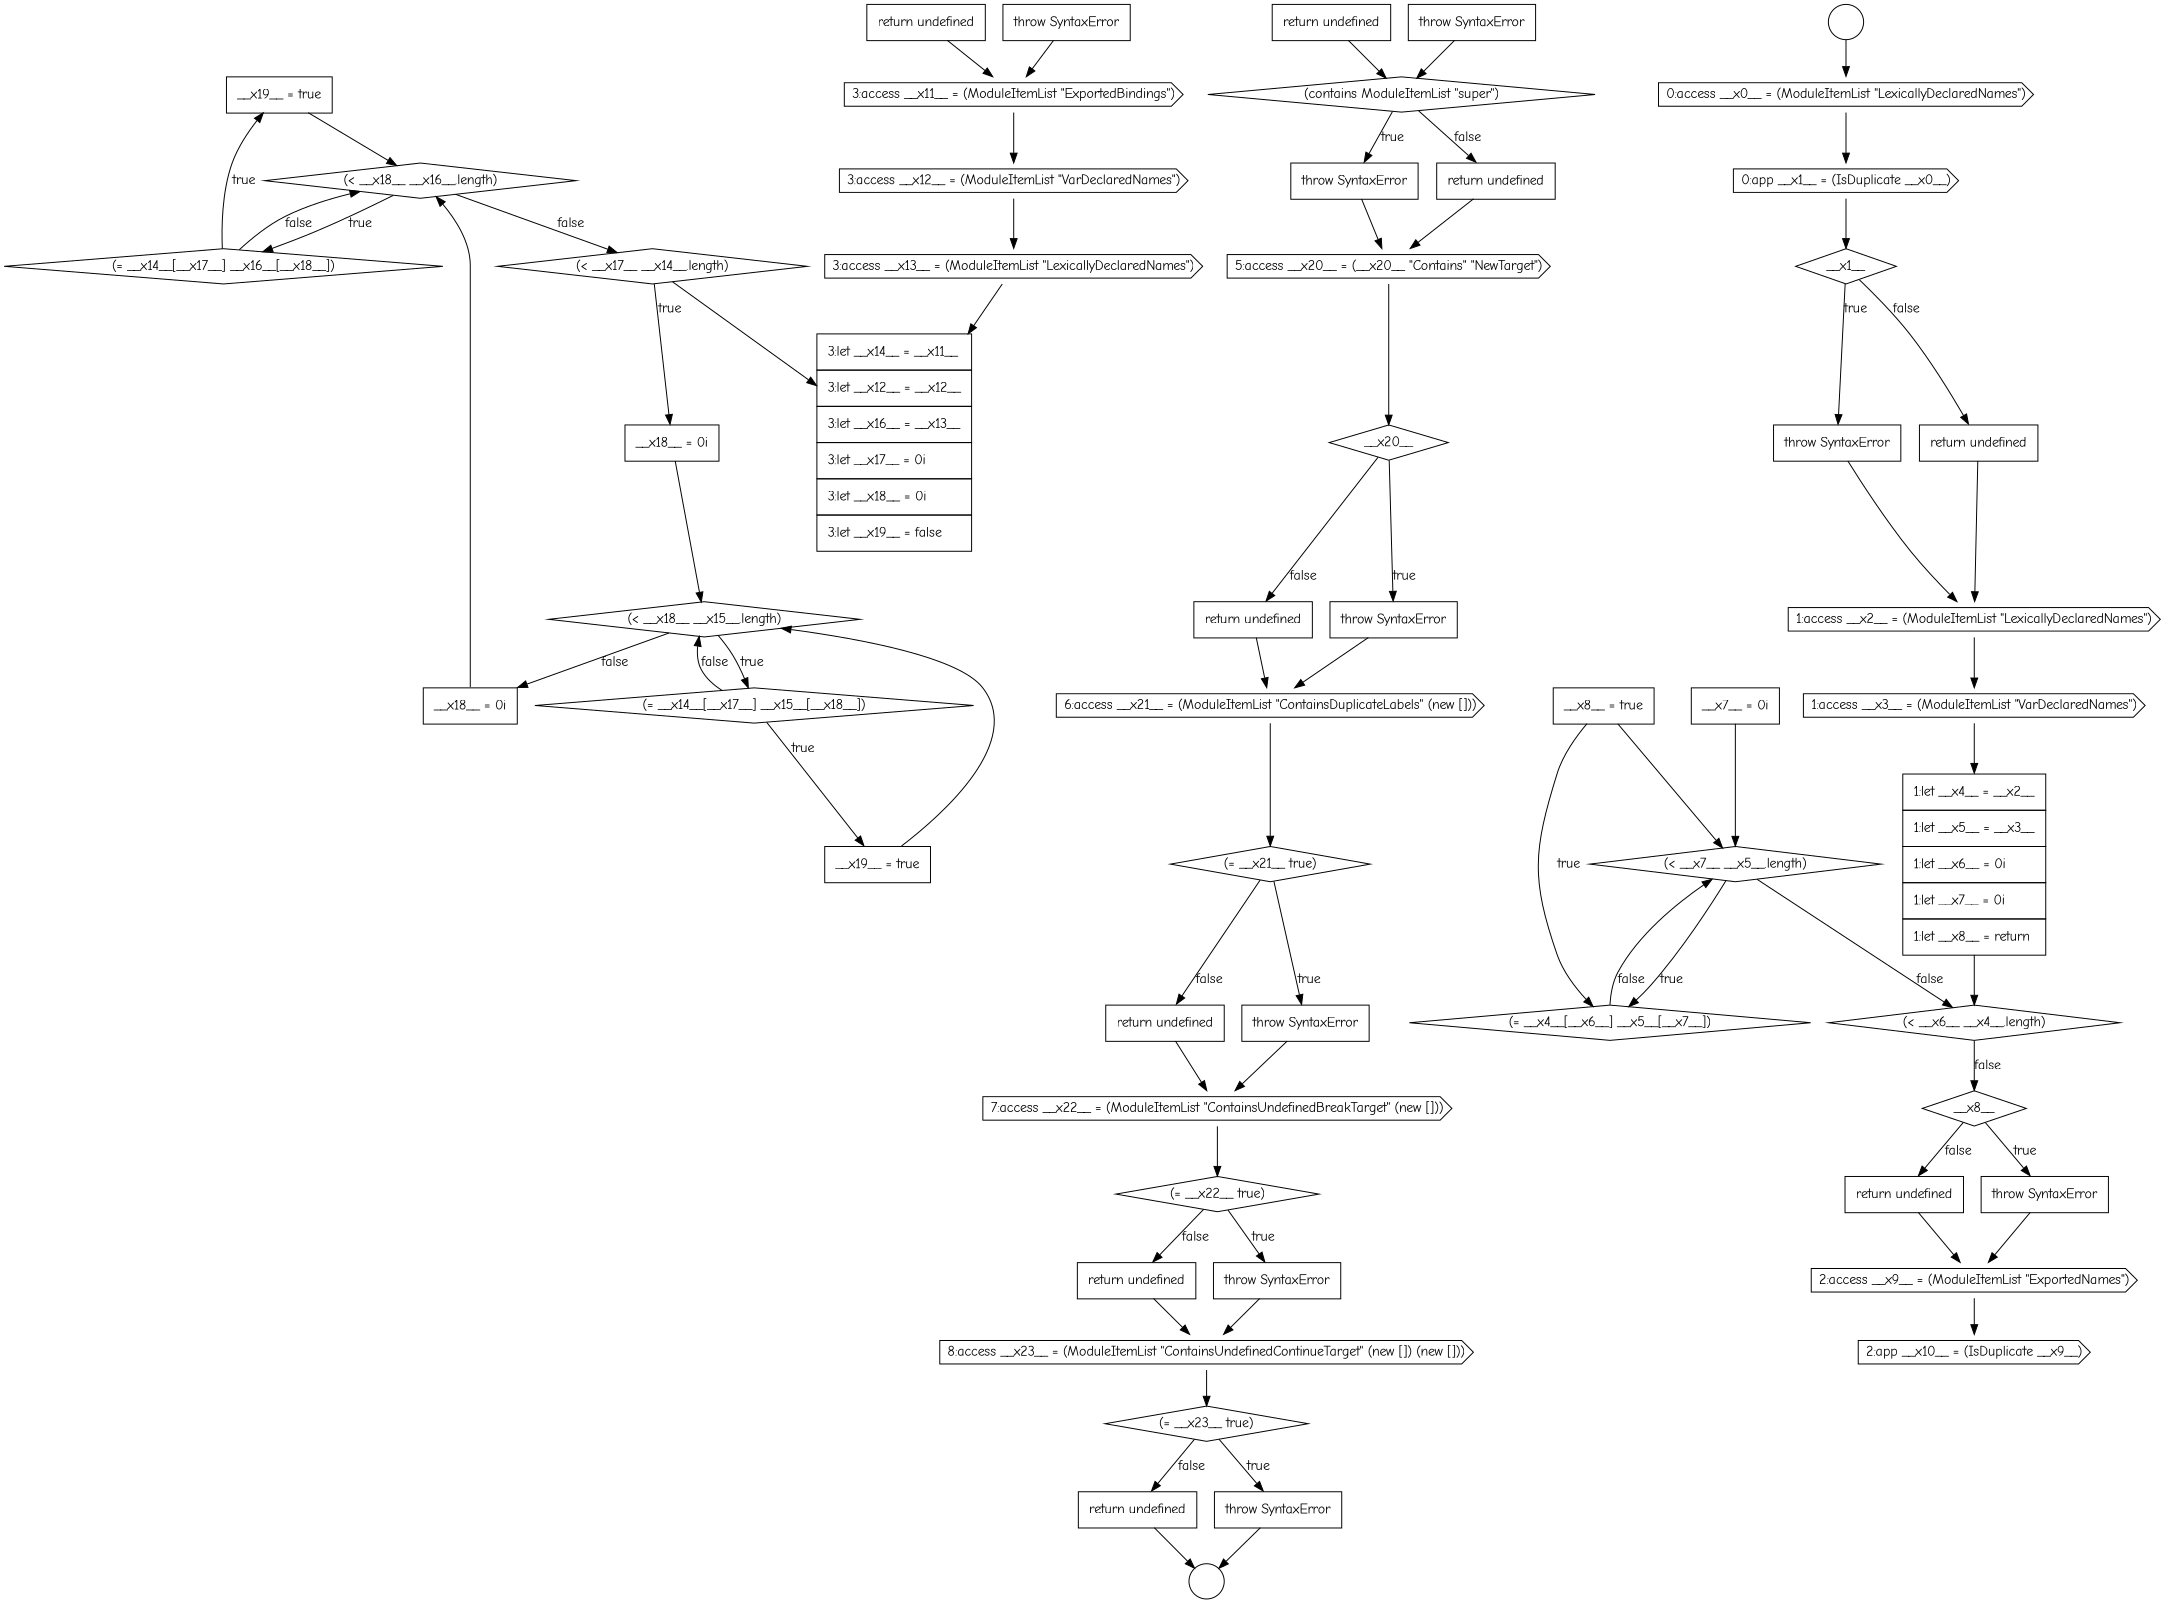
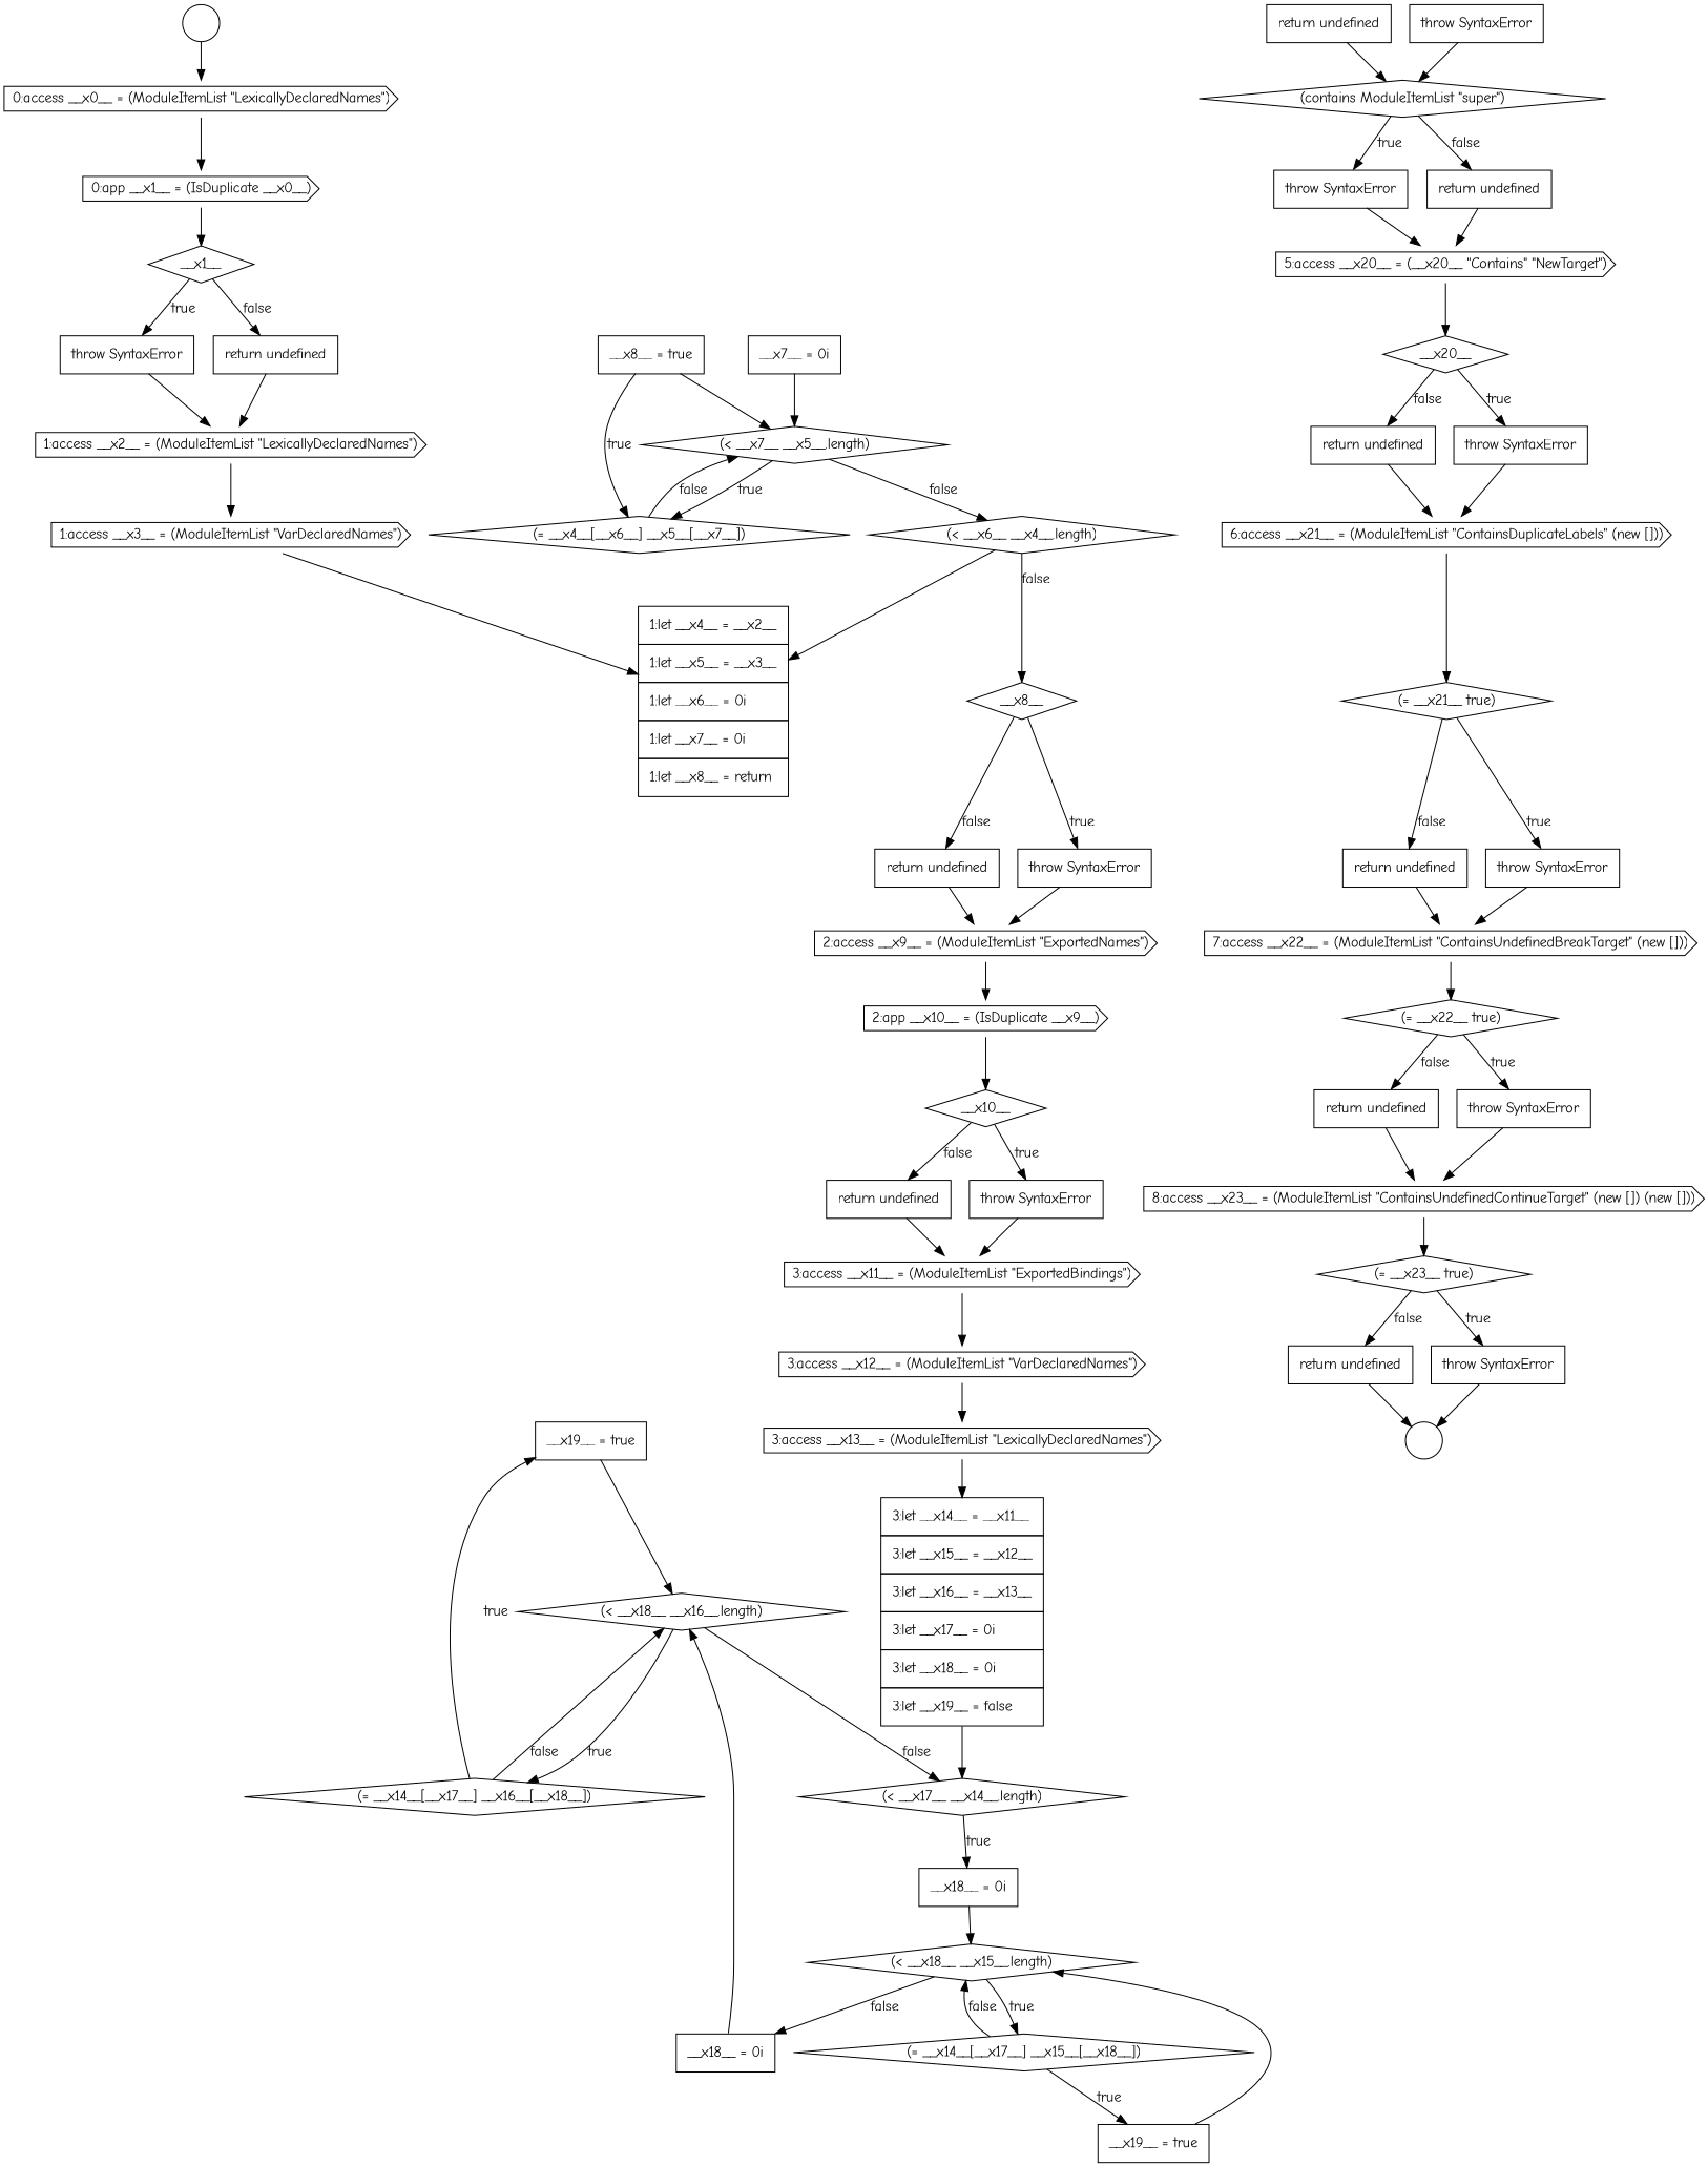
  digraph {
    fontname="Comic Neue"
    node [color=black fillcolor=white fontname="Comic Neue" shape=none style=filled]
    edge [color=black fontname="Comic Neue"]
    n1 [label=<<font color="black">     <table border="0" cellborder="1" cellspacing="0" cellpadding="10">       <tr><td align="left">__x19__ = true</td></tr>     </table>   </font>> margin=0]
    n2 [label=<<font color="black">(&lt; __x18__ __x16__.length)</font>> shape=diamond]
    n3 [label=<<font color="black">(&lt; __x17__ __x14__.length)</font>> shape=diamond]
    n4 [label=<<font color="black">(= __x14__[__x17__] __x16__[__x18__])</font>> shape=diamond]
    n5 [label=<<font color="black">     <table border="0" cellborder="1" cellspacing="0" cellpadding="10">       <tr><td align="left">__x18__ = 0i</td></tr>     </table>   </font>> margin=0]
    n6 [label=<<font color="black">(&lt; __x18__ __x15__.length)</font>> shape=diamond]
    n7 [label=<<font color="black">(= __x14__[__x17__] __x15__[__x18__])</font>> shape=diamond]
    n8 [label=<<font color="black">     <table border="0" cellborder="1" cellspacing="0" cellpadding="10">       <tr><td align="left">__x18__ = 0i</td></tr>     </table>   </font>> margin=0]
    n9 [label=<<font color="black">     <table border="0" cellborder="1" cellspacing="0" cellpadding="10">       <tr><td align="left">return undefined</td></tr>     </table>   </font>> margin=0]
    n10 [label=<<font color="black">8:access __x23__ = (ModuleItemList &quot;ContainsUndefinedContinueTarget&quot; (new []) (new []))</font>> shape=cds]
    n11 [label=<<font color="black">(= __x23__ true)</font>> shape=diamond]
    n12 [label=<<font color="black">     <table border="0" cellborder="1" cellspacing="0" cellpadding="10">       <tr><td align="left">return undefined</td></tr>     </table>   </font>> margin=0]
    n13 [label=<<font color="black">7:access __x22__ = (ModuleItemList &quot;ContainsUndefinedBreakTarget&quot; (new []))</font>> shape=cds]
    n14 [label=<<font color="black">(= __x22__ true)</font>> shape=diamond]
    n15 [label=<<font color="black">     <table border="0" cellborder="1" cellspacing="0" cellpadding="10">       <tr><td align="left">1:let __x4__ = __x2__</td></tr>       <tr><td align="left">1:let __x5__ = __x3__</td></tr>       <tr><td align="left">1:let __x6__ = 0i</td></tr>       <tr><td align="left">1:let __x7__ = 0i</td></tr>       <tr><td align="left">1:let __x8__ = return</td></tr>     </table>   </font>> margin=0]
    n16 [label=<<font color="black">(&lt; __x6__ __x4__.length)</font>> shape=diamond]
    n17 [label=<<font color="black">__x8__</font>> shape=diamond]
-   n18 [label=<<font color="black">     <table border="0" cellborder="1" cellspacing="0" cellpadding="10">       <tr><td align="left">3:let __x14__ = __x11__</td></tr>       <tr><td align="left">3:let __x12__ = __x12__</td></tr>       <tr><td align="left">3:let __x16__ = __x13__</td></tr>       <tr><td align="left">3:let __x17__ = 0i</td></tr>       <tr><td align="left">3:let __x18__ = 0i</td></tr>       <tr><td align="left">3:let __x19__ = false</td></tr>     </table>   </font>> margin=0]
+   n18 [label=<<font color="black">     <table border="0" cellborder="1" cellspacing="0" cellpadding="10">       <tr><td align="left">3:let __x14__ = __x11__</td></tr>       <tr><td align="left">3:let __x15__ = __x12__</td></tr>       <tr><td align="left">3:let __x16__ = __x13__</td></tr>       <tr><td align="left">3:let __x17__ = 0i</td></tr>       <tr><td align="left">3:let __x18__ = 0i</td></tr>       <tr><td align="left">3:let __x19__ = false</td></tr>     </table>   </font>> margin=0]
    n19 [label=" " shape=circle]
    n20 [label=<<font color="black">     <table border="0" cellborder="1" cellspacing="0" cellpadding="10">       <tr><td align="left">throw SyntaxError</td></tr>     </table>   </font>> margin=0]
    n21 [label=<<font color="black">1:access __x2__ = (ModuleItemList &quot;LexicallyDeclaredNames&quot;)</font>> shape=cds]
    n22 [label=<<font color="black">1:access __x3__ = (ModuleItemList &quot;VarDeclaredNames&quot;)</font>> shape=cds]
    n23 [label=<<font color="black">     <table border="0" cellborder="1" cellspacing="0" cellpadding="10">       <tr><td align="left">return undefined</td></tr>     </table>   </font>> margin=0]
    n24 [label=<<font color="black">6:access __x21__ = (ModuleItemList &quot;ContainsDuplicateLabels&quot; (new []))</font>> shape=cds]
    n25 [label=<<font color="black">(= __x21__ true)</font>> shape=diamond]
    n26 [label=<<font color="black">     <table border="0" cellborder="1" cellspacing="0" cellpadding="10">       <tr><td align="left">throw SyntaxError</td></tr>     </table>   </font>> margin=0]
    n27 [label=<<font color="black">5:access __x20__ = (__x20__ &quot;Contains&quot; &quot;NewTarget&quot;)</font>> shape=cds]
    n28 [label=<<font color="black">__x20__</font>> shape=diamond]
    n29 [label=<<font color="black">     <table border="0" cellborder="1" cellspacing="0" cellpadding="10">       <tr><td align="left">return undefined</td></tr>     </table>   </font>> margin=0]
    n30 [label=<<font color="black">     <table border="0" cellborder="1" cellspacing="0" cellpadding="10">       <tr><td align="left">throw SyntaxError</td></tr>     </table>   </font>> margin=0]
    n31 [label=<<font color="black">     <table border="0" cellborder="1" cellspacing="0" cellpadding="10">       <tr><td align="left">throw SyntaxError</td></tr>     </table>   </font>> margin=0]
    n32 [label=<<font color="black">     <table border="0" cellborder="1" cellspacing="0" cellpadding="10">       <tr><td align="left">return undefined</td></tr>     </table>   </font>> margin=0]
    n33 [label=<<font color="black">3:access __x11__ = (ModuleItemList &quot;ExportedBindings&quot;)</font>> shape=cds]
    n34 [label=<<font color="black">3:access __x12__ = (ModuleItemList &quot;VarDeclaredNames&quot;)</font>> shape=cds]
    n35 [label=<<font color="black">     <table border="0" cellborder="1" cellspacing="0" cellpadding="10">       <tr><td align="left">__x7__ = 0i</td></tr>     </table>   </font>> margin=0]
    n36 [label=<<font color="black">(&lt; __x7__ __x5__.length)</font>> shape=diamond]
    n37 [label=<<font color="black">(= __x4__[__x6__] __x5__[__x7__])</font>> shape=diamond]
    n38 [label=<<font color="black">     <table border="0" cellborder="1" cellspacing="0" cellpadding="10">       <tr><td align="left">throw SyntaxError</td></tr>     </table>   </font>> margin=0]
    n39 [label=<<font color="black">(contains ModuleItemList &quot;super&quot;)</font>> shape=diamond]
    n40 [label=<<font color="black">     <table border="0" cellborder="1" cellspacing="0" cellpadding="10">       <tr><td align="left">return undefined</td></tr>     </table>   </font>> margin=0]
    n41 [label=<<font color="black">2:access __x9__ = (ModuleItemList &quot;ExportedNames&quot;)</font>> shape=cds]
    n42 [label=<<font color="black">2:app __x10__ = (IsDuplicate __x9__)</font>> shape=cds]
+   n43 [label=<<font color="black">__x10__</font>> shape=diamond]
    n44 [label=<<font color="black">0:app __x1__ = (IsDuplicate __x0__)</font>> shape=cds]
    n45 [label=<<font color="black">__x1__</font>> shape=diamond]
    n46 [label=<<font color="black">     <table border="0" cellborder="1" cellspacing="0" cellpadding="10">       <tr><td align="left">return undefined</td></tr>     </table>   </font>> margin=0]
    n47 [label=<<font color="black">3:access __x13__ = (ModuleItemList &quot;LexicallyDeclaredNames&quot;)</font>> shape=cds]
    n48 [label=<<font color="black">     <table border="0" cellborder="1" cellspacing="0" cellpadding="10">       <tr><td align="left">return undefined</td></tr>     </table>   </font>> margin=0]
    n49 [label=<<font color="black">     <table border="0" cellborder="1" cellspacing="0" cellpadding="10">       <tr><td align="left">throw SyntaxError</td></tr>     </table>   </font>> margin=0]
    n50 [label=<<font color="black">     <table border="0" cellborder="1" cellspacing="0" cellpadding="10">       <tr><td align="left">throw SyntaxError</td></tr>     </table>   </font>> margin=0]
    n51 [label=<<font color="black">     <table border="0" cellborder="1" cellspacing="0" cellpadding="10">       <tr><td align="left">return undefined</td></tr>     </table>   </font>> margin=0]
    n52 [label=<<font color="black">     <table border="0" cellborder="1" cellspacing="0" cellpadding="10">       <tr><td align="left">throw SyntaxError</td></tr>     </table>   </font>> margin=0]
    n53 [label=<<font color="black">0:access __x0__ = (ModuleItemList &quot;LexicallyDeclaredNames&quot;)</font>> shape=cds]
    n54 [label=<<font color="black">     <table border="0" cellborder="1" cellspacing="0" cellpadding="10">       <tr><td align="left">__x19__ = true</td></tr>     </table>   </font>> margin=0]
    n55 [label=<<font color="black">     <table border="0" cellborder="1" cellspacing="0" cellpadding="10">       <tr><td align="left">throw SyntaxError</td></tr>     </table>   </font>> margin=0]
    n56 [label=<<font color="black">     <table border="0" cellborder="1" cellspacing="0" cellpadding="10">       <tr><td align="left">__x8__ = true</td></tr>     </table>   </font>> margin=0]
    n57 [label=" " shape=circle]
    n1 -> n2
    n2 -> n3 [label=<<font color="black">false</font>>]
    n2 -> n4 [label=<<font color="black">true</font>>]
    n3 -> n5 [label=<<font color="black">true</font>>]
    n4 -> n1 [label=<<font color="black">true</font>>]
    n4 -> n2 [label=<<font color="black">false</font>>]
    n5 -> n6
    n6 -> n7 [label=<<font color="black">true</font>>]
    n6 -> n8 [label=<<font color="black">false</font>>]
    n7 -> n6 [label=<<font color="black">false</font>>]
    n7 -> n54 [label=<<font color="black">true</font>>]
    n8 -> n2
    n9 -> n10
    n10 -> n11
    n11 -> n29 [label=<<font color="black">false</font>>]
    n11 -> n30 [label=<<font color="black">true</font>>]
    n12 -> n13
    n13 -> n14
    n14 -> n9 [label=<<font color="black">false</font>>]
    n14 -> n31 [label=<<font color="black">true</font>>]
-   n15 -> n16
+   n16 -> n15
    n16 -> n17 [label=<<font color="black">false</font>>]
    n17 -> n48 [label=<<font color="black">false</font>>]
    n17 -> n49 [label=<<font color="black">true</font>>]
-   n3 -> n18
+   n18 -> n3
    n20 -> n21
    n21 -> n22
    n22 -> n15
    n23 -> n24
    n24 -> n25
    n25 -> n12 [label=<<font color="black">false</font>>]
    n25 -> n50 [label=<<font color="black">true</font>>]
    n26 -> n27
    n27 -> n28
    n28 -> n23 [label=<<font color="black">false</font>>]
    n28 -> n38 [label=<<font color="black">true</font>>]
    n29 -> n19
    n30 -> n19
    n31 -> n10
    n32 -> n33
    n33 -> n34
    n34 -> n47
    n35 -> n36
    n36 -> n16 [label=<<font color="black">false</font>>]
    n36 -> n37 [label=<<font color="black">true</font>>]
    n37 -> n36 [label=<<font color="black">false</font>>]
    n38 -> n24
    n39 -> n26 [label=<<font color="black">true</font>>]
    n39 -> n40 [label=<<font color="black">false</font>>]
    n40 -> n27
    n41 -> n42
+   n42 -> n43
+   n43 -> n32 [label=<<font color="black">false</font>>]
+   n43 -> n52 [label=<<font color="black">true</font>>]
    n44 -> n45
    n45 -> n20 [label=<<font color="black">true</font>>]
    n45 -> n46 [label=<<font color="black">false</font>>]
    n46 -> n21
    n47 -> n18
    n48 -> n41
    n49 -> n41
    n50 -> n13
    n51 -> n39
    n52 -> n33
    n53 -> n44
    n54 -> n6
    n55 -> n39
    n56 -> n36
    n56 -> n37 [label=<<font color="black">true</font>>]
    n57 -> n53
  }
